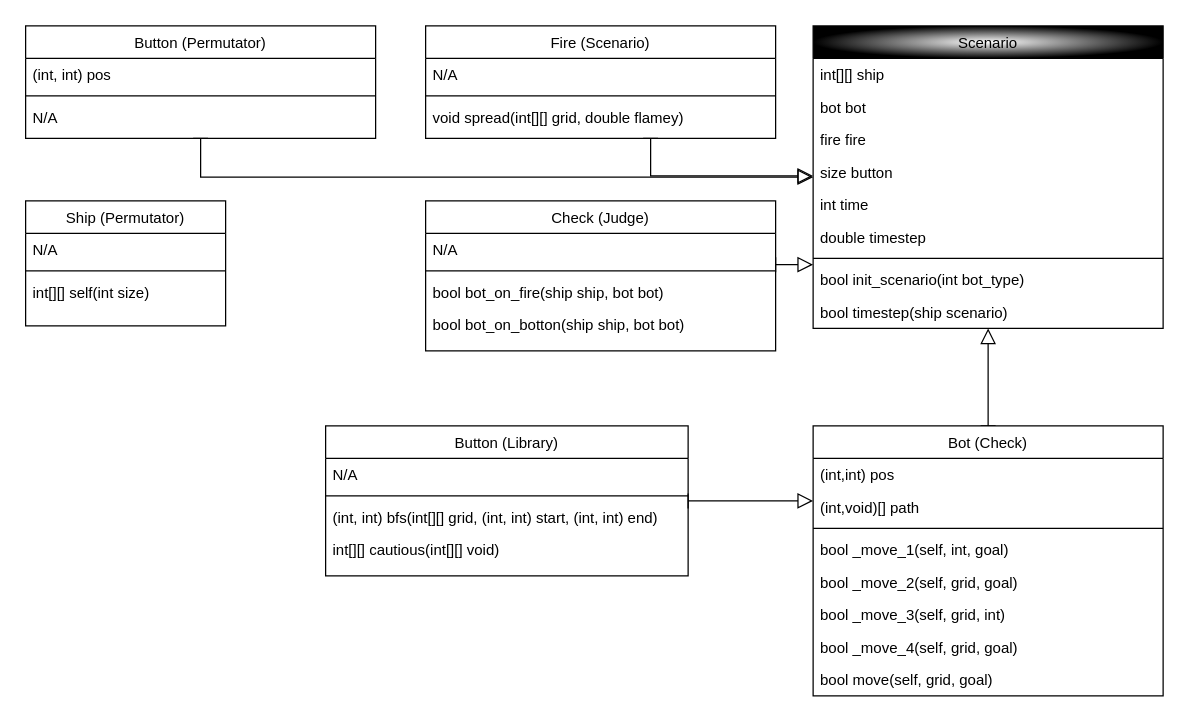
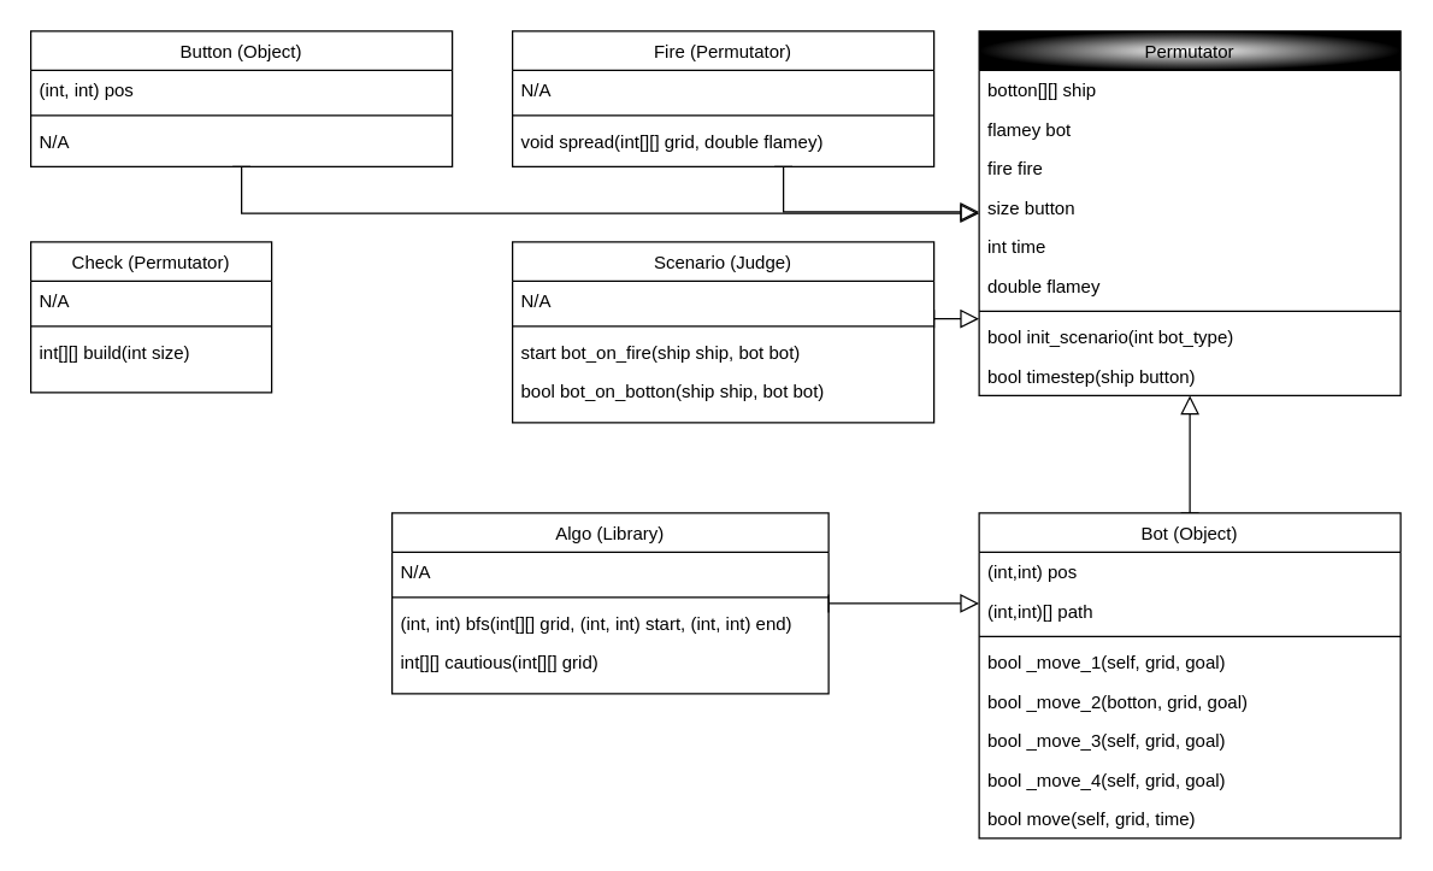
  <mxCell id="0" />
  <mxCell id="1" parent="0" />
- <mxCell id="2" value="Ship (Permutator)" style="swimlane;fontStyle=0;align=center;verticalAlign=top;childLayout=stackLayout;horizontal=1;startSize=26;horizontalStack=0;resizeParent=1;resizeLast=0;collapsible=1;marginBottom=0;rounded=0;shadow=0;strokeWidth=1;" parent="1" vertex="1"><mxGeometry x="20" y="160" width="160" height="100" as="geometry"><mxRectangle x="470" y="226" width="160" height="26" as="alternateBounds" /></mxGeometry></mxCell>
+ <mxCell id="2" value="Check (Permutator)" style="swimlane;fontStyle=0;align=center;verticalAlign=top;childLayout=stackLayout;horizontal=1;startSize=26;horizontalStack=0;resizeParent=1;resizeLast=0;collapsible=1;marginBottom=0;rounded=0;shadow=0;strokeWidth=1;" parent="1" vertex="1"><mxGeometry x="20" y="160" width="160" height="100" as="geometry"><mxRectangle x="470" y="226" width="160" height="26" as="alternateBounds" /></mxGeometry></mxCell>
  <mxCell id="3" value="N/A" style="text;align=left;verticalAlign=top;spacingLeft=4;spacingRight=4;overflow=hidden;rotatable=0;points=[[0,0.5],[1,0.5]];portConstraint=eastwest;" parent="2" vertex="1"><mxGeometry y="26" width="160" height="26" as="geometry" /></mxCell>
  <mxCell id="4" value="" style="line;html=1;strokeWidth=1;align=left;verticalAlign=middle;spacingTop=-1;spacingLeft=3;spacingRight=3;rotatable=0;labelPosition=right;points=[];portConstraint=eastwest;" parent="2" vertex="1"><mxGeometry y="52" width="160" height="8" as="geometry" /></mxCell>
- <mxCell id="5" value="int[][] self(int size)" style="text;align=left;verticalAlign=top;spacingLeft=4;spacingRight=4;overflow=hidden;rotatable=0;points=[[0,0.5],[1,0.5]];portConstraint=eastwest;" parent="2" vertex="1"><mxGeometry y="60" width="160" height="26" as="geometry" /></mxCell>
+ <mxCell id="5" value="int[][] build(int size)" style="text;align=left;verticalAlign=top;spacingLeft=4;spacingRight=4;overflow=hidden;rotatable=0;points=[[0,0.5],[1,0.5]];portConstraint=eastwest;" parent="2" vertex="1"><mxGeometry y="60" width="160" height="26" as="geometry" /></mxCell>
  <mxCell id="6" value="" style="edgeStyle=elbowEdgeStyle;shape=connector;rounded=0;elbow=vertical;html=1;shadow=0;labelBackgroundColor=default;strokeColor=default;strokeWidth=1;fontFamily=Helvetica;fontSize=11;fontColor=default;startFill=0;endArrow=baseDash;endFill=0;endSize=10;startArrow=block;startSize=10;" parent="1" source="10" target="20" edge="1"><mxGeometry relative="1" as="geometry"><Array as="points"><mxPoint x="520" y="140" /></Array></mxGeometry></mxCell>
  <mxCell id="7" value="" style="edgeStyle=elbowEdgeStyle;shape=connector;rounded=0;elbow=vertical;html=1;shadow=0;labelBackgroundColor=default;strokeColor=default;strokeWidth=1;fontFamily=Helvetica;fontSize=11;fontColor=default;startArrow=block;startFill=0;endArrow=baseDash;endFill=0;startSize=10;endSize=10;" parent="1" source="10" target="25" edge="1"><mxGeometry relative="1" as="geometry" /></mxCell>
  <mxCell id="8" value="" style="edgeStyle=elbowEdgeStyle;shape=connector;rounded=0;elbow=vertical;html=1;shadow=0;labelBackgroundColor=default;strokeColor=default;strokeWidth=1;fontFamily=Helvetica;fontSize=11;fontColor=default;startArrow=block;startFill=0;endArrow=baseDash;endFill=0;startSize=10;endSize=10;noJump=0;" parent="1" source="10" target="34" edge="1"><mxGeometry relative="1" as="geometry"><Array as="points"><mxPoint x="420" y="141" /></Array></mxGeometry></mxCell>
  <mxCell id="9" value="" style="edgeStyle=elbowEdgeStyle;shape=connector;rounded=0;elbow=vertical;html=1;shadow=0;labelBackgroundColor=default;strokeColor=default;strokeWidth=1;fontFamily=Helvetica;fontSize=11;fontColor=default;startArrow=block;startFill=0;endArrow=baseDash;endFill=0;startSize=10;endSize=10;" parent="1" source="10" target="38" edge="1"><mxGeometry relative="1" as="geometry" /></mxCell>
- <mxCell id="10" value="Scenario" style="swimlane;fontStyle=0;align=center;verticalAlign=top;childLayout=stackLayout;horizontal=1;startSize=26;horizontalStack=0;resizeParent=1;resizeLast=0;collapsible=1;marginBottom=0;rounded=0;shadow=0;strokeWidth=1;gradientColor=default;swimlaneFillColor=none;fillColor=default;gradientDirection=radial;" parent="1" vertex="1"><mxGeometry x="650" y="20" width="280" height="242" as="geometry"><mxRectangle x="550" y="140" width="160" height="26" as="alternateBounds" /></mxGeometry></mxCell>
- <mxCell id="11" value="int[][] ship" style="text;align=left;verticalAlign=top;spacingLeft=4;spacingRight=4;overflow=hidden;rotatable=0;points=[[0,0.5],[1,0.5]];portConstraint=eastwest;" parent="10" vertex="1"><mxGeometry y="26" width="280" height="26" as="geometry" /></mxCell>
- <mxCell id="12" value="bot bot" style="text;align=left;verticalAlign=top;spacingLeft=4;spacingRight=4;overflow=hidden;rotatable=0;points=[[0,0.5],[1,0.5]];portConstraint=eastwest;rounded=0;shadow=0;html=0;" parent="10" vertex="1"><mxGeometry y="52" width="280" height="26" as="geometry" /></mxCell>
+ <mxCell id="10" value="Permutator" style="swimlane;fontStyle=0;align=center;verticalAlign=top;childLayout=stackLayout;horizontal=1;startSize=26;horizontalStack=0;resizeParent=1;resizeLast=0;collapsible=1;marginBottom=0;rounded=0;shadow=0;strokeWidth=1;gradientColor=default;swimlaneFillColor=none;fillColor=default;gradientDirection=radial;" parent="1" vertex="1"><mxGeometry x="650" y="20" width="280" height="242" as="geometry"><mxRectangle x="550" y="140" width="160" height="26" as="alternateBounds" /></mxGeometry></mxCell>
+ <mxCell id="11" value="botton[][] ship" style="text;align=left;verticalAlign=top;spacingLeft=4;spacingRight=4;overflow=hidden;rotatable=0;points=[[0,0.5],[1,0.5]];portConstraint=eastwest;" parent="10" vertex="1"><mxGeometry y="26" width="280" height="26" as="geometry" /></mxCell>
+ <mxCell id="12" value="flamey bot" style="text;align=left;verticalAlign=top;spacingLeft=4;spacingRight=4;overflow=hidden;rotatable=0;points=[[0,0.5],[1,0.5]];portConstraint=eastwest;rounded=0;shadow=0;html=0;" parent="10" vertex="1"><mxGeometry y="52" width="280" height="26" as="geometry" /></mxCell>
  <mxCell id="13" value="fire fire" style="text;align=left;verticalAlign=top;spacingLeft=4;spacingRight=4;overflow=hidden;rotatable=0;points=[[0,0.5],[1,0.5]];portConstraint=eastwest;rounded=0;shadow=0;html=0;" parent="10" vertex="1"><mxGeometry y="78" width="280" height="26" as="geometry" /></mxCell>
  <mxCell id="14" value="size button" style="text;align=left;verticalAlign=top;spacingLeft=4;spacingRight=4;overflow=hidden;rotatable=0;points=[[0,0.5],[1,0.5]];portConstraint=eastwest;rounded=0;shadow=0;html=0;" parent="10" vertex="1"><mxGeometry y="104" width="280" height="26" as="geometry" /></mxCell>
  <mxCell id="15" value="int time" style="text;align=left;verticalAlign=top;spacingLeft=4;spacingRight=4;overflow=hidden;rotatable=0;points=[[0,0.5],[1,0.5]];portConstraint=eastwest;rounded=0;shadow=0;html=0;" vertex="1" parent="10"><mxGeometry y="130" width="280" height="26" as="geometry" /></mxCell>
- <mxCell id="16" value="double timestep" style="text;align=left;verticalAlign=top;spacingLeft=4;spacingRight=4;overflow=hidden;rotatable=0;points=[[0,0.5],[1,0.5]];portConstraint=eastwest;rounded=0;shadow=0;html=0;" parent="10" vertex="1"><mxGeometry y="156" width="280" height="26" as="geometry" /></mxCell>
+ <mxCell id="16" value="double flamey" style="text;align=left;verticalAlign=top;spacingLeft=4;spacingRight=4;overflow=hidden;rotatable=0;points=[[0,0.5],[1,0.5]];portConstraint=eastwest;rounded=0;shadow=0;html=0;" parent="10" vertex="1"><mxGeometry y="156" width="280" height="26" as="geometry" /></mxCell>
  <mxCell id="17" value="" style="line;html=1;strokeWidth=1;align=left;verticalAlign=middle;spacingTop=-1;spacingLeft=3;spacingRight=3;rotatable=0;labelPosition=right;points=[];portConstraint=eastwest;" parent="10" vertex="1"><mxGeometry y="182" width="280" height="8" as="geometry" /></mxCell>
  <mxCell id="18" value="bool init_scenario(int bot_type)" style="text;align=left;verticalAlign=top;spacingLeft=4;spacingRight=4;overflow=hidden;rotatable=0;points=[[0,0.5],[1,0.5]];portConstraint=eastwest;" parent="10" vertex="1"><mxGeometry y="190" width="280" height="26" as="geometry" /></mxCell>
- <mxCell id="19" value="bool timestep(ship scenario)" style="text;align=left;verticalAlign=top;spacingLeft=4;spacingRight=4;overflow=hidden;rotatable=0;points=[[0,0.5],[1,0.5]];portConstraint=eastwest;" parent="10" vertex="1"><mxGeometry y="216" width="280" height="26" as="geometry" /></mxCell>
- <mxCell id="20" value="Fire (Scenario)" style="swimlane;fontStyle=0;align=center;verticalAlign=top;childLayout=stackLayout;horizontal=1;startSize=26;horizontalStack=0;resizeParent=1;resizeLast=0;collapsible=1;marginBottom=0;rounded=0;shadow=0;strokeWidth=1;" parent="1" vertex="1"><mxGeometry x="340" y="20" width="280" height="90" as="geometry"><mxRectangle x="550" y="140" width="160" height="26" as="alternateBounds" /></mxGeometry></mxCell>
+ <mxCell id="19" value="bool timestep(ship button)" style="text;align=left;verticalAlign=top;spacingLeft=4;spacingRight=4;overflow=hidden;rotatable=0;points=[[0,0.5],[1,0.5]];portConstraint=eastwest;" parent="10" vertex="1"><mxGeometry y="216" width="280" height="26" as="geometry" /></mxCell>
+ <mxCell id="20" value="Fire (Permutator)" style="swimlane;fontStyle=0;align=center;verticalAlign=top;childLayout=stackLayout;horizontal=1;startSize=26;horizontalStack=0;resizeParent=1;resizeLast=0;collapsible=1;marginBottom=0;rounded=0;shadow=0;strokeWidth=1;" parent="1" vertex="1"><mxGeometry x="340" y="20" width="280" height="90" as="geometry"><mxRectangle x="550" y="140" width="160" height="26" as="alternateBounds" /></mxGeometry></mxCell>
  <mxCell id="21" value="N/A" style="text;align=left;verticalAlign=top;spacingLeft=4;spacingRight=4;overflow=hidden;rotatable=0;points=[[0,0.5],[1,0.5]];portConstraint=eastwest;" parent="20" vertex="1"><mxGeometry y="26" width="280" height="26" as="geometry" /></mxCell>
  <mxCell id="22" value="" style="line;html=1;strokeWidth=1;align=left;verticalAlign=middle;spacingTop=-1;spacingLeft=3;spacingRight=3;rotatable=0;labelPosition=right;points=[];portConstraint=eastwest;" parent="20" vertex="1"><mxGeometry y="52" width="280" height="8" as="geometry" /></mxCell>
  <mxCell id="23" value="void spread(int[][] grid, double flamey)" style="text;align=left;verticalAlign=top;spacingLeft=4;spacingRight=4;overflow=hidden;rotatable=0;points=[[0,0.5],[1,0.5]];portConstraint=eastwest;" parent="20" vertex="1"><mxGeometry y="60" width="280" height="26" as="geometry" /></mxCell>
  <mxCell id="24" value="" style="edgeStyle=elbowEdgeStyle;shape=connector;rounded=0;elbow=vertical;html=1;shadow=0;labelBackgroundColor=default;strokeColor=default;strokeWidth=1;fontFamily=Helvetica;fontSize=11;fontColor=default;startArrow=block;startFill=0;endArrow=baseDash;endFill=0;startSize=10;endSize=10;" parent="1" source="25" target="43" edge="1"><mxGeometry relative="1" as="geometry" /></mxCell>
- <mxCell id="25" value="Bot (Check)" style="swimlane;fontStyle=0;align=center;verticalAlign=top;childLayout=stackLayout;horizontal=1;startSize=26;horizontalStack=0;resizeParent=1;resizeLast=0;collapsible=1;marginBottom=0;rounded=0;shadow=0;strokeWidth=1;" parent="1" vertex="1"><mxGeometry x="650" y="340" width="280" height="216" as="geometry"><mxRectangle x="550" y="140" width="160" height="26" as="alternateBounds" /></mxGeometry></mxCell>
+ <mxCell id="25" value="Bot (Object)" style="swimlane;fontStyle=0;align=center;verticalAlign=top;childLayout=stackLayout;horizontal=1;startSize=26;horizontalStack=0;resizeParent=1;resizeLast=0;collapsible=1;marginBottom=0;rounded=0;shadow=0;strokeWidth=1;" parent="1" vertex="1"><mxGeometry x="650" y="340" width="280" height="216" as="geometry"><mxRectangle x="550" y="140" width="160" height="26" as="alternateBounds" /></mxGeometry></mxCell>
  <mxCell id="26" value="(int,int) pos" style="text;align=left;verticalAlign=top;spacingLeft=4;spacingRight=4;overflow=hidden;rotatable=0;points=[[0,0.5],[1,0.5]];portConstraint=eastwest;" vertex="1" parent="25"><mxGeometry y="26" width="280" height="26" as="geometry" /></mxCell>
- <mxCell id="27" value="(int,void)[] path" style="text;align=left;verticalAlign=top;spacingLeft=4;spacingRight=4;overflow=hidden;rotatable=0;points=[[0,0.5],[1,0.5]];portConstraint=eastwest;" parent="25" vertex="1"><mxGeometry y="52" width="280" height="26" as="geometry" /></mxCell>
+ <mxCell id="27" value="(int,int)[] path" style="text;align=left;verticalAlign=top;spacingLeft=4;spacingRight=4;overflow=hidden;rotatable=0;points=[[0,0.5],[1,0.5]];portConstraint=eastwest;" parent="25" vertex="1"><mxGeometry y="52" width="280" height="26" as="geometry" /></mxCell>
  <mxCell id="28" value="" style="line;html=1;strokeWidth=1;align=left;verticalAlign=middle;spacingTop=-1;spacingLeft=3;spacingRight=3;rotatable=0;labelPosition=right;points=[];portConstraint=eastwest;" parent="25" vertex="1"><mxGeometry y="78" width="280" height="8" as="geometry" /></mxCell>
- <mxCell id="29" value="bool _move_1(self, int, goal)" style="text;align=left;verticalAlign=top;spacingLeft=4;spacingRight=4;overflow=hidden;rotatable=0;points=[[0,0.5],[1,0.5]];portConstraint=eastwest;" parent="25" vertex="1"><mxGeometry y="86" width="280" height="26" as="geometry" /></mxCell>
- <mxCell id="30" value="bool _move_2(self, grid, goal)" style="text;align=left;verticalAlign=top;spacingLeft=4;spacingRight=4;overflow=hidden;rotatable=0;points=[[0,0.5],[1,0.5]];portConstraint=eastwest;" parent="25" vertex="1"><mxGeometry y="112" width="280" height="26" as="geometry" /></mxCell>
- <mxCell id="31" value="bool _move_3(self, grid, int)" style="text;align=left;verticalAlign=top;spacingLeft=4;spacingRight=4;overflow=hidden;rotatable=0;points=[[0,0.5],[1,0.5]];portConstraint=eastwest;" parent="25" vertex="1"><mxGeometry y="138" width="280" height="26" as="geometry" /></mxCell>
+ <mxCell id="29" value="bool _move_1(self, grid, goal)" style="text;align=left;verticalAlign=top;spacingLeft=4;spacingRight=4;overflow=hidden;rotatable=0;points=[[0,0.5],[1,0.5]];portConstraint=eastwest;" parent="25" vertex="1"><mxGeometry y="86" width="280" height="26" as="geometry" /></mxCell>
+ <mxCell id="30" value="bool _move_2(botton, grid, goal)" style="text;align=left;verticalAlign=top;spacingLeft=4;spacingRight=4;overflow=hidden;rotatable=0;points=[[0,0.5],[1,0.5]];portConstraint=eastwest;" parent="25" vertex="1"><mxGeometry y="112" width="280" height="26" as="geometry" /></mxCell>
+ <mxCell id="31" value="bool _move_3(self, grid, goal)" style="text;align=left;verticalAlign=top;spacingLeft=4;spacingRight=4;overflow=hidden;rotatable=0;points=[[0,0.5],[1,0.5]];portConstraint=eastwest;" parent="25" vertex="1"><mxGeometry y="138" width="280" height="26" as="geometry" /></mxCell>
  <mxCell id="32" value="bool _move_4(self, grid, goal)" style="text;align=left;verticalAlign=top;spacingLeft=4;spacingRight=4;overflow=hidden;rotatable=0;points=[[0,0.5],[1,0.5]];portConstraint=eastwest;" parent="25" vertex="1"><mxGeometry y="164" width="280" height="26" as="geometry" /></mxCell>
- <mxCell id="33" value="bool move(self, grid, goal)" style="text;align=left;verticalAlign=top;spacingLeft=4;spacingRight=4;overflow=hidden;rotatable=0;points=[[0,0.5],[1,0.5]];portConstraint=eastwest;" parent="25" vertex="1"><mxGeometry y="190" width="280" height="26" as="geometry" /></mxCell>
- <mxCell id="34" value="Button (Permutator)" style="swimlane;fontStyle=0;align=center;verticalAlign=top;childLayout=stackLayout;horizontal=1;startSize=26;horizontalStack=0;resizeParent=1;resizeLast=0;collapsible=1;marginBottom=0;rounded=0;shadow=0;strokeWidth=1;" parent="1" vertex="1"><mxGeometry x="20" y="20" width="280" height="90" as="geometry"><mxRectangle x="550" y="140" width="160" height="26" as="alternateBounds" /></mxGeometry></mxCell>
+ <mxCell id="33" value="bool move(self, grid, time)" style="text;align=left;verticalAlign=top;spacingLeft=4;spacingRight=4;overflow=hidden;rotatable=0;points=[[0,0.5],[1,0.5]];portConstraint=eastwest;" parent="25" vertex="1"><mxGeometry y="190" width="280" height="26" as="geometry" /></mxCell>
+ <mxCell id="34" value="Button (Object)" style="swimlane;fontStyle=0;align=center;verticalAlign=top;childLayout=stackLayout;horizontal=1;startSize=26;horizontalStack=0;resizeParent=1;resizeLast=0;collapsible=1;marginBottom=0;rounded=0;shadow=0;strokeWidth=1;" parent="1" vertex="1"><mxGeometry x="20" y="20" width="280" height="90" as="geometry"><mxRectangle x="550" y="140" width="160" height="26" as="alternateBounds" /></mxGeometry></mxCell>
  <mxCell id="35" value="(int, int) pos" style="text;align=left;verticalAlign=top;spacingLeft=4;spacingRight=4;overflow=hidden;rotatable=0;points=[[0,0.5],[1,0.5]];portConstraint=eastwest;" parent="34" vertex="1"><mxGeometry y="26" width="280" height="26" as="geometry" /></mxCell>
  <mxCell id="36" value="" style="line;html=1;strokeWidth=1;align=left;verticalAlign=middle;spacingTop=-1;spacingLeft=3;spacingRight=3;rotatable=0;labelPosition=right;points=[];portConstraint=eastwest;" parent="34" vertex="1"><mxGeometry y="52" width="280" height="8" as="geometry" /></mxCell>
  <mxCell id="37" value="N/A" style="text;align=left;verticalAlign=top;spacingLeft=4;spacingRight=4;overflow=hidden;rotatable=0;points=[[0,0.5],[1,0.5]];portConstraint=eastwest;" parent="34" vertex="1"><mxGeometry y="60" width="280" height="26" as="geometry" /></mxCell>
- <mxCell id="38" value="Check (Judge)" style="swimlane;fontStyle=0;align=center;verticalAlign=top;childLayout=stackLayout;horizontal=1;startSize=26;horizontalStack=0;resizeParent=1;resizeLast=0;collapsible=1;marginBottom=0;rounded=0;shadow=0;strokeWidth=1;" parent="1" vertex="1"><mxGeometry x="340" y="160" width="280" height="120" as="geometry"><mxRectangle x="550" y="140" width="160" height="26" as="alternateBounds" /></mxGeometry></mxCell>
+ <mxCell id="38" value="Scenario (Judge)" style="swimlane;fontStyle=0;align=center;verticalAlign=top;childLayout=stackLayout;horizontal=1;startSize=26;horizontalStack=0;resizeParent=1;resizeLast=0;collapsible=1;marginBottom=0;rounded=0;shadow=0;strokeWidth=1;" parent="1" vertex="1"><mxGeometry x="340" y="160" width="280" height="120" as="geometry"><mxRectangle x="550" y="140" width="160" height="26" as="alternateBounds" /></mxGeometry></mxCell>
  <mxCell id="39" value="N/A" style="text;align=left;verticalAlign=top;spacingLeft=4;spacingRight=4;overflow=hidden;rotatable=0;points=[[0,0.5],[1,0.5]];portConstraint=eastwest;rounded=0;shadow=0;html=0;" parent="38" vertex="1"><mxGeometry y="26" width="280" height="26" as="geometry" /></mxCell>
  <mxCell id="40" value="" style="line;html=1;strokeWidth=1;align=left;verticalAlign=middle;spacingTop=-1;spacingLeft=3;spacingRight=3;rotatable=0;labelPosition=right;points=[];portConstraint=eastwest;" parent="38" vertex="1"><mxGeometry y="52" width="280" height="8" as="geometry" /></mxCell>
- <mxCell id="41" value="bool bot_on_fire(ship ship, bot bot)" style="text;align=left;verticalAlign=top;spacingLeft=4;spacingRight=4;overflow=hidden;rotatable=0;points=[[0,0.5],[1,0.5]];portConstraint=eastwest;" parent="38" vertex="1"><mxGeometry y="60" width="280" height="26" as="geometry" /></mxCell>
+ <mxCell id="41" value="start bot_on_fire(ship ship, bot bot)" style="text;align=left;verticalAlign=top;spacingLeft=4;spacingRight=4;overflow=hidden;rotatable=0;points=[[0,0.5],[1,0.5]];portConstraint=eastwest;" parent="38" vertex="1"><mxGeometry y="60" width="280" height="26" as="geometry" /></mxCell>
  <mxCell id="42" value="bool bot_on_botton(ship ship, bot bot)" style="text;align=left;verticalAlign=top;spacingLeft=4;spacingRight=4;overflow=hidden;rotatable=0;points=[[0,0.5],[1,0.5]];portConstraint=eastwest;" parent="38" vertex="1"><mxGeometry y="86" width="280" height="26" as="geometry" /></mxCell>
- <mxCell id="43" value="Button (Library)" style="swimlane;fontStyle=0;align=center;verticalAlign=top;childLayout=stackLayout;horizontal=1;startSize=26;horizontalStack=0;resizeParent=1;resizeLast=0;collapsible=1;marginBottom=0;rounded=0;shadow=0;strokeWidth=1;" parent="1" vertex="1"><mxGeometry x="260" y="340" width="290" height="120" as="geometry"><mxRectangle x="550" y="140" width="160" height="26" as="alternateBounds" /></mxGeometry></mxCell>
+ <mxCell id="43" value="Algo (Library)" style="swimlane;fontStyle=0;align=center;verticalAlign=top;childLayout=stackLayout;horizontal=1;startSize=26;horizontalStack=0;resizeParent=1;resizeLast=0;collapsible=1;marginBottom=0;rounded=0;shadow=0;strokeWidth=1;" parent="1" vertex="1"><mxGeometry x="260" y="340" width="290" height="120" as="geometry"><mxRectangle x="550" y="140" width="160" height="26" as="alternateBounds" /></mxGeometry></mxCell>
  <mxCell id="44" value="N/A" style="text;align=left;verticalAlign=top;spacingLeft=4;spacingRight=4;overflow=hidden;rotatable=0;points=[[0,0.5],[1,0.5]];portConstraint=eastwest;" parent="43" vertex="1"><mxGeometry y="26" width="290" height="26" as="geometry" /></mxCell>
  <mxCell id="45" value="" style="line;html=1;strokeWidth=1;align=left;verticalAlign=middle;spacingTop=-1;spacingLeft=3;spacingRight=3;rotatable=0;labelPosition=right;points=[];portConstraint=eastwest;" parent="43" vertex="1"><mxGeometry y="52" width="290" height="8" as="geometry" /></mxCell>
  <mxCell id="46" value="(int, int) bfs(int[][] grid, (int, int) start, (int, int) end)" style="text;align=left;verticalAlign=top;spacingLeft=4;spacingRight=4;overflow=hidden;rotatable=0;points=[[0,0.5],[1,0.5]];portConstraint=eastwest;" parent="43" vertex="1"><mxGeometry y="60" width="290" height="26" as="geometry" /></mxCell>
- <mxCell id="47" value="int[][] cautious(int[][] void)" style="text;align=left;verticalAlign=top;spacingLeft=4;spacingRight=4;overflow=hidden;rotatable=0;points=[[0,0.5],[1,0.5]];portConstraint=eastwest;" parent="43" vertex="1"><mxGeometry y="86" width="290" height="26" as="geometry" /></mxCell>
+ <mxCell id="47" value="int[][] cautious(int[][] grid)" style="text;align=left;verticalAlign=top;spacingLeft=4;spacingRight=4;overflow=hidden;rotatable=0;points=[[0,0.5],[1,0.5]];portConstraint=eastwest;" parent="43" vertex="1"><mxGeometry y="86" width="290" height="26" as="geometry" /></mxCell>
